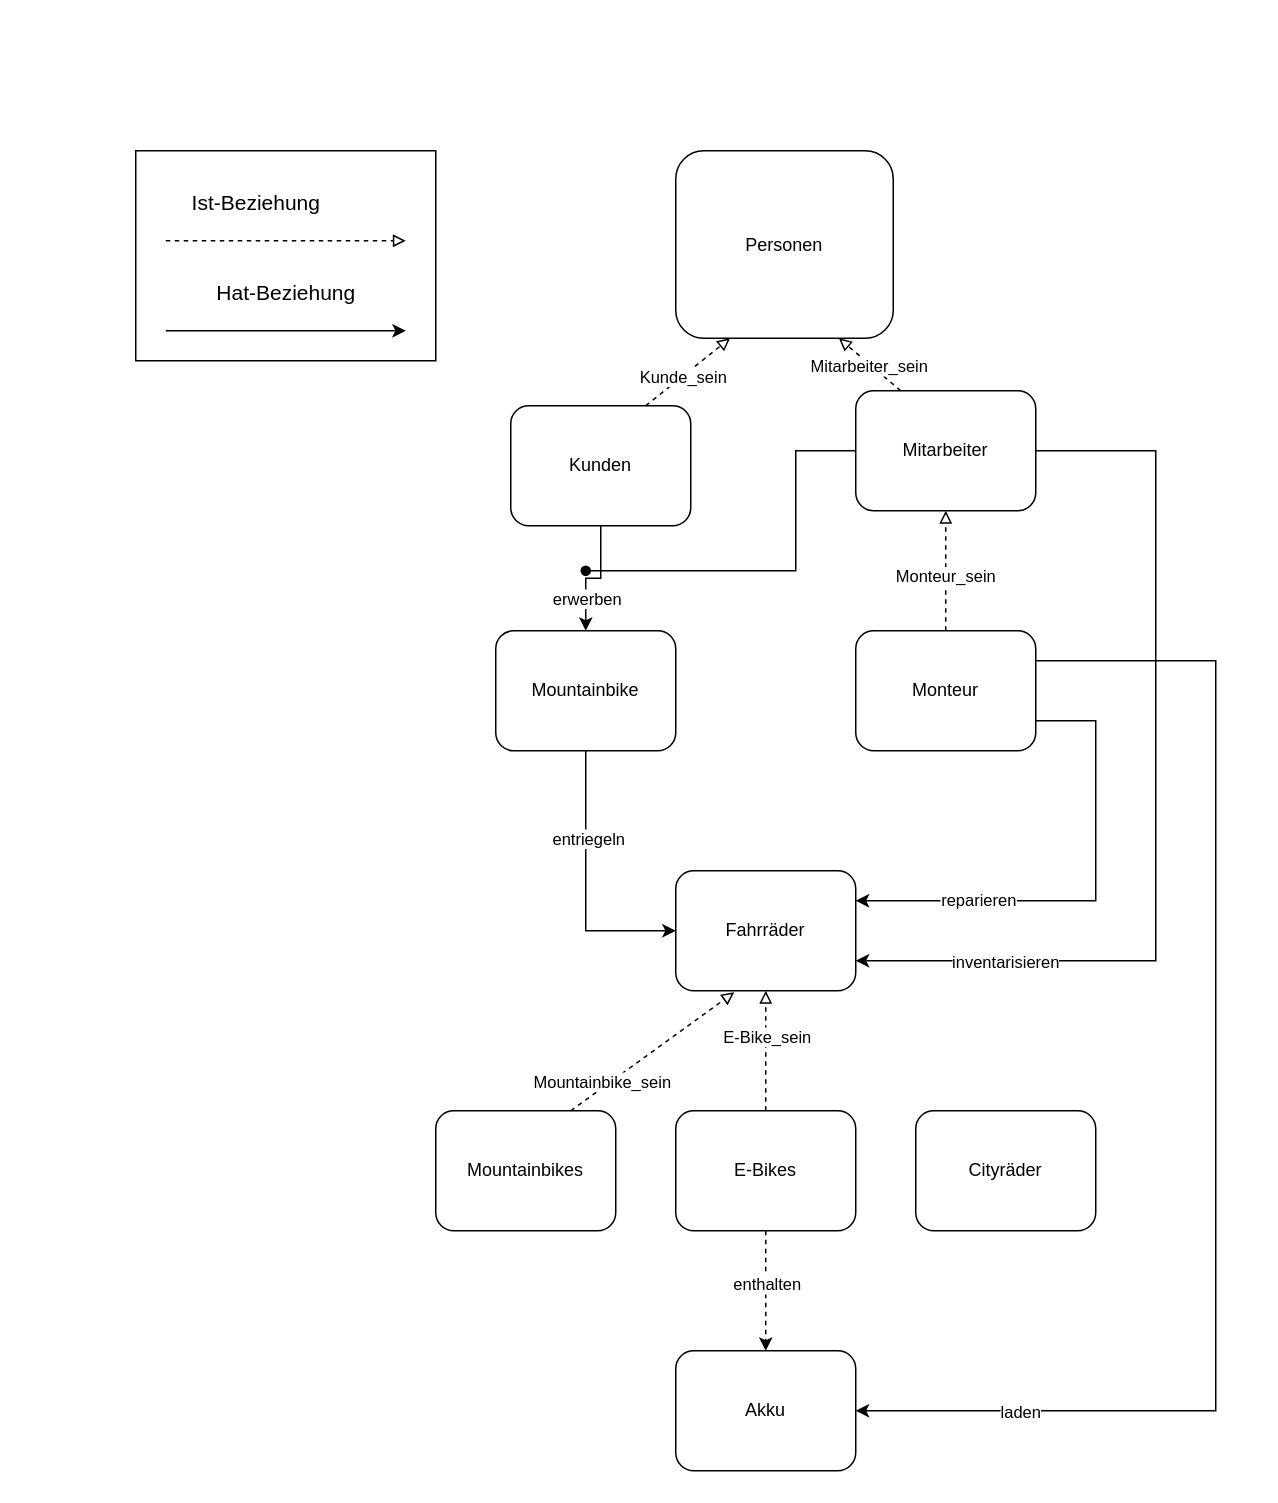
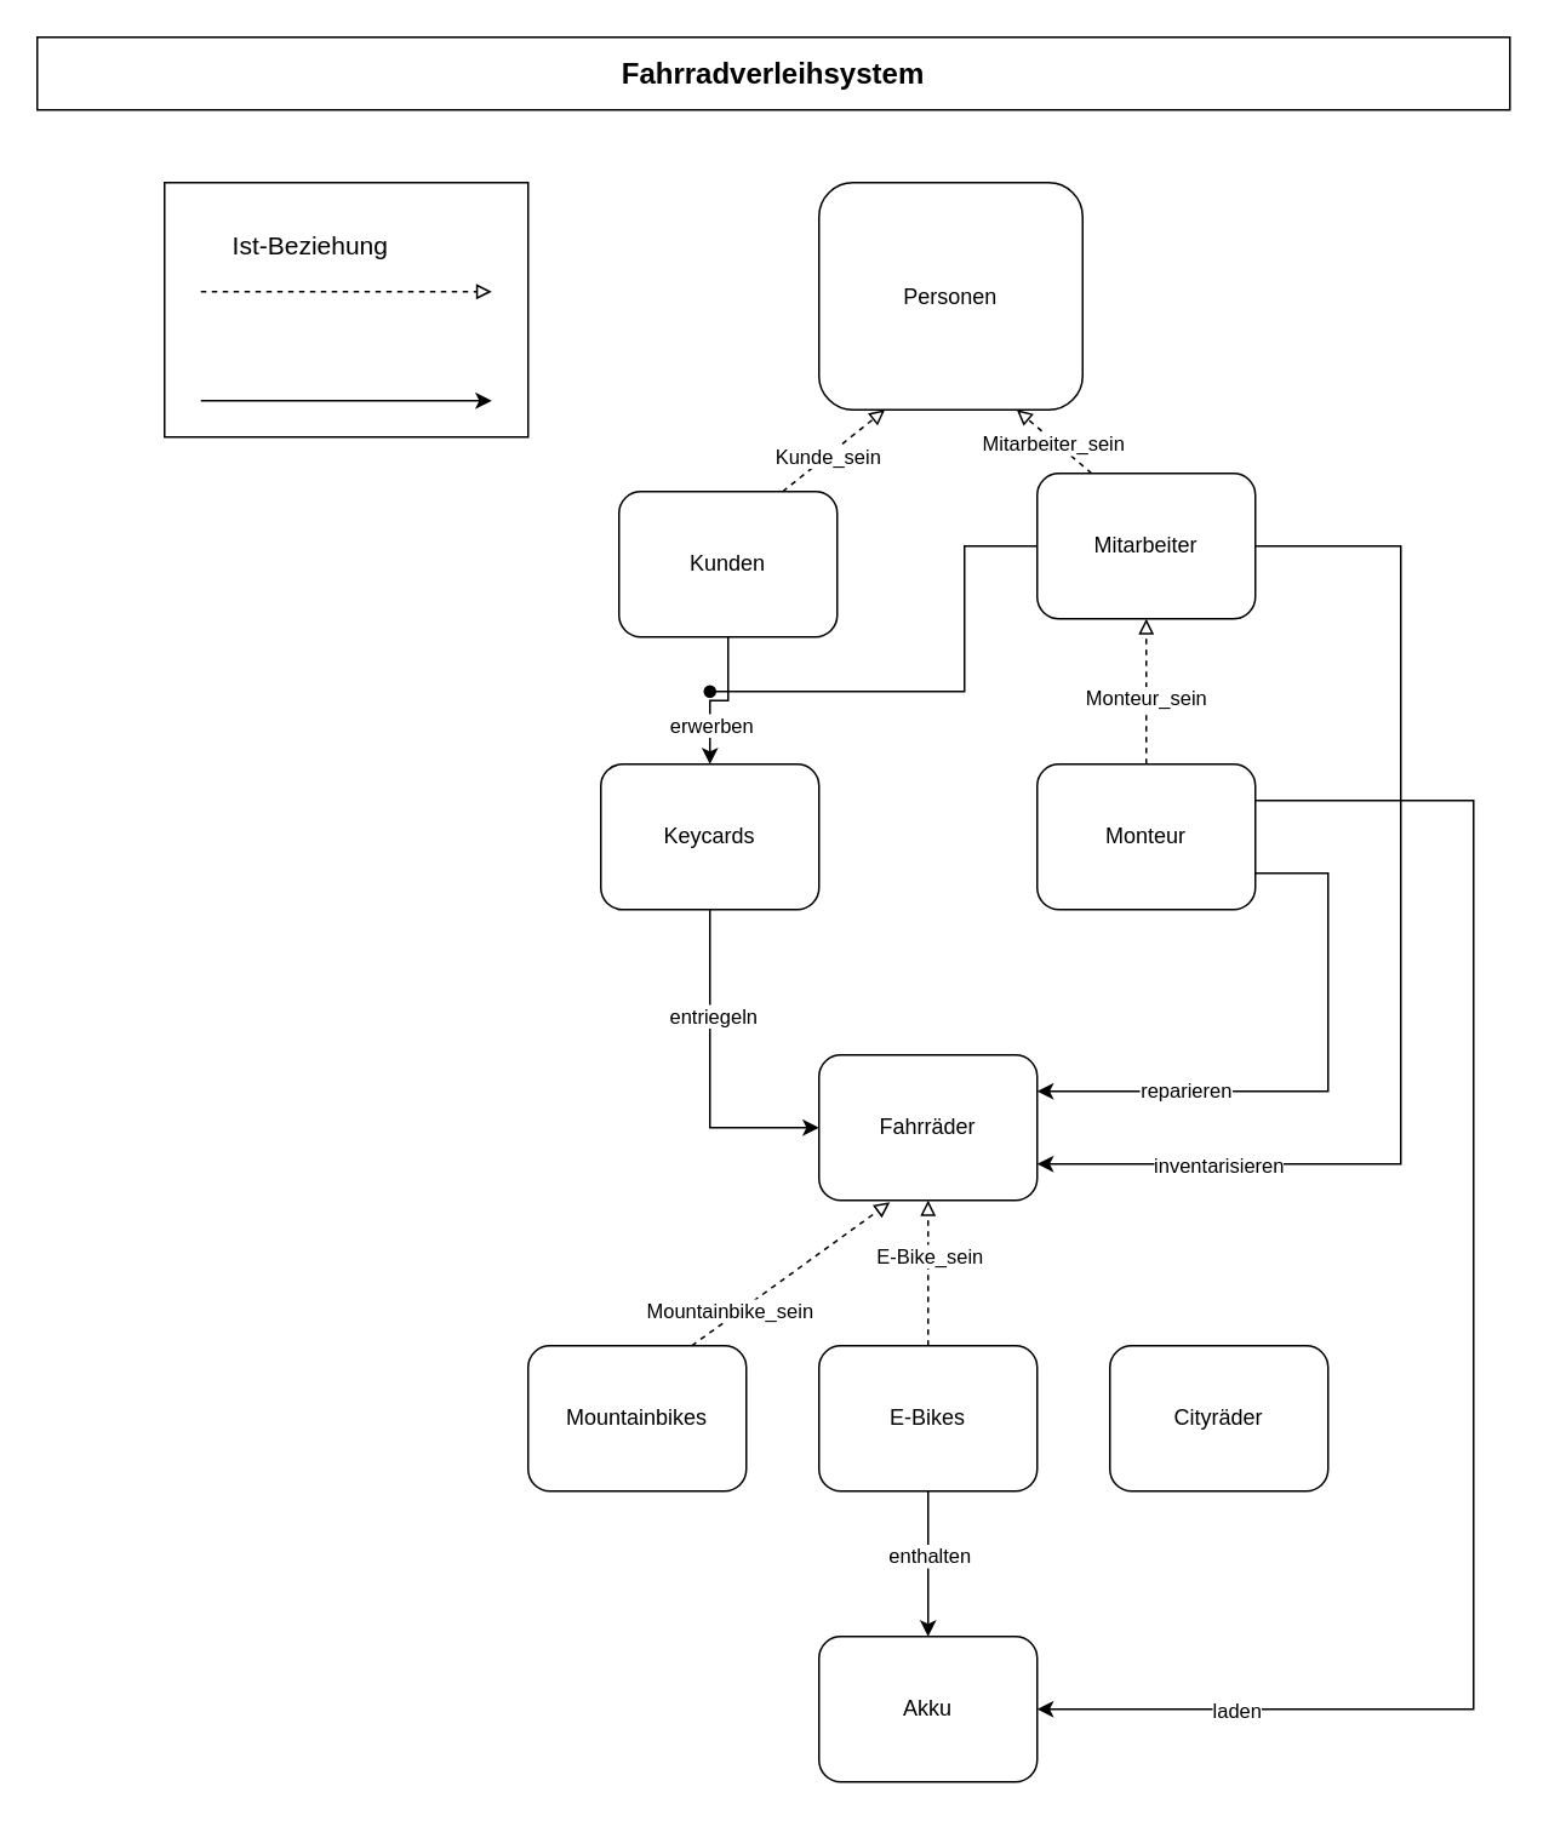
  <mxCell id="0" />
  <mxCell id="1" parent="0" />
  <mxCell id="2" value="" style="rounded=0;whiteSpace=wrap;html=1;" vertex="1" parent="1"><mxGeometry x="90" y="100" width="200" height="140" as="geometry" /></mxCell>
  <mxCell id="3" value="Akku" style="rounded=1;whiteSpace=wrap;html=1;" parent="1" vertex="1"><mxGeometry x="450" y="900" width="120" height="80" as="geometry" /></mxCell>
  <mxCell id="4" style="edgeStyle=orthogonalEdgeStyle;rounded=0;orthogonalLoop=1;jettySize=auto;html=1;exitX=0.5;exitY=0;exitDx=0;exitDy=0;entryX=0.5;entryY=1;entryDx=0;entryDy=0;dashed=1;endArrow=block;endFill=0;" parent="1" source="10" target="28" edge="1"><mxGeometry relative="1" as="geometry" /></mxCell>
  <mxCell id="5" value="Monteur_sein" style="edgeLabel;html=1;align=center;verticalAlign=middle;resizable=0;points=[];" parent="4" vertex="1" connectable="0"><mxGeometry x="-0.075" y="1" relative="1" as="geometry"><mxPoint as="offset" /></mxGeometry></mxCell>
  <mxCell id="6" style="edgeStyle=orthogonalEdgeStyle;rounded=0;orthogonalLoop=1;jettySize=auto;html=1;exitX=1;exitY=0.75;exitDx=0;exitDy=0;entryX=1;entryY=0.25;entryDx=0;entryDy=0;" parent="1" source="10" target="21" edge="1"><mxGeometry relative="1" as="geometry"><Array as="points"><mxPoint x="730" y="480" /><mxPoint x="730" y="600" /></Array></mxGeometry></mxCell>
  <mxCell id="7" value="reparieren" style="edgeLabel;html=1;align=center;verticalAlign=middle;resizable=0;points=[];" parent="6" vertex="1" connectable="0"><mxGeometry x="0.494" y="1" relative="1" as="geometry"><mxPoint y="-2" as="offset" /></mxGeometry></mxCell>
  <mxCell id="8" style="edgeStyle=orthogonalEdgeStyle;rounded=0;orthogonalLoop=1;jettySize=auto;html=1;exitX=1;exitY=0.25;exitDx=0;exitDy=0;entryX=1;entryY=0.5;entryDx=0;entryDy=0;" parent="1" source="10" target="3" edge="1"><mxGeometry relative="1" as="geometry"><Array as="points"><mxPoint x="810" y="440" /><mxPoint x="810" y="940" /></Array></mxGeometry></mxCell>
  <mxCell id="9" value="laden" style="edgeLabel;html=1;align=center;verticalAlign=middle;resizable=0;points=[];" parent="8" vertex="1" connectable="0"><mxGeometry x="0.747" y="1" relative="1" as="geometry"><mxPoint y="-1" as="offset" /></mxGeometry></mxCell>
  <mxCell id="10" value="Monteur" style="rounded=1;whiteSpace=wrap;html=1;" parent="1" vertex="1"><mxGeometry x="570" y="420" width="120" height="80" as="geometry" /></mxCell>
  <mxCell id="11" style="edgeStyle=orthogonalEdgeStyle;rounded=0;orthogonalLoop=1;jettySize=auto;html=1;exitX=0.5;exitY=1;exitDx=0;exitDy=0;entryX=0;entryY=0.5;entryDx=0;entryDy=0;" parent="1" source="13" target="21" edge="1"><mxGeometry relative="1" as="geometry"><mxPoint x="440" y="640" as="targetPoint" /></mxGeometry></mxCell>
  <mxCell id="12" value="entriegeln" style="edgeLabel;html=1;align=center;verticalAlign=middle;resizable=0;points=[];" parent="11" vertex="1" connectable="0"><mxGeometry x="-0.356" y="1" relative="1" as="geometry"><mxPoint as="offset" /></mxGeometry></mxCell>
- <mxCell id="13" value="Mountainbike" style="rounded=1;whiteSpace=wrap;html=1;" parent="1" vertex="1"><mxGeometry x="330" y="420" width="120" height="80" as="geometry" /></mxCell>
+ <mxCell id="13" value="Keycards" style="rounded=1;whiteSpace=wrap;html=1;" parent="1" vertex="1"><mxGeometry x="330" y="420" width="120" height="80" as="geometry" /></mxCell>
  <mxCell id="14" value="Mountainbikes" style="rounded=1;whiteSpace=wrap;html=1;" parent="1" vertex="1"><mxGeometry x="290" y="740" width="120" height="80" as="geometry" /></mxCell>
  <mxCell id="15" value="Cityräder" style="rounded=1;whiteSpace=wrap;html=1;" parent="1" vertex="1"><mxGeometry x="610" y="740" width="120" height="80" as="geometry" /></mxCell>
  <mxCell id="16" style="edgeStyle=orthogonalEdgeStyle;rounded=0;orthogonalLoop=1;jettySize=auto;html=1;exitX=0.5;exitY=0;exitDx=0;exitDy=0;entryX=0.5;entryY=1;entryDx=0;entryDy=0;dashed=1;endArrow=block;endFill=0;" parent="1" source="20" target="21" edge="1"><mxGeometry relative="1" as="geometry" /></mxCell>
  <mxCell id="17" value="E-Bike_sein" style="edgeLabel;html=1;align=center;verticalAlign=middle;resizable=0;points=[];" parent="16" vertex="1" connectable="0"><mxGeometry x="-0.15" y="2" relative="1" as="geometry"><mxPoint x="2" y="-16" as="offset" /></mxGeometry></mxCell>
- <mxCell id="18" style="edgeStyle=orthogonalEdgeStyle;rounded=0;orthogonalLoop=1;jettySize=auto;html=1;exitX=0.5;exitY=1;exitDx=0;exitDy=0;entryX=0.5;entryY=0;entryDx=0;entryDy=0;dashed=1;" parent="1" source="20" target="3" edge="1"><mxGeometry relative="1" as="geometry" /></mxCell>
+ <mxCell id="18" style="edgeStyle=orthogonalEdgeStyle;rounded=0;orthogonalLoop=1;jettySize=auto;html=1;exitX=0.5;exitY=1;exitDx=0;exitDy=0;entryX=0.5;entryY=0;entryDx=0;entryDy=0;" parent="1" source="20" target="3" edge="1"><mxGeometry relative="1" as="geometry" /></mxCell>
  <mxCell id="19" value="enthalten" style="edgeLabel;html=1;align=center;verticalAlign=middle;resizable=0;points=[];" parent="18" vertex="1" connectable="0"><mxGeometry x="-0.125" relative="1" as="geometry"><mxPoint as="offset" /></mxGeometry></mxCell>
  <mxCell id="20" value="E-Bikes" style="rounded=1;whiteSpace=wrap;html=1;" parent="1" vertex="1"><mxGeometry x="450" y="740" width="120" height="80" as="geometry" /></mxCell>
  <mxCell id="21" value="Fahrräder" style="rounded=1;whiteSpace=wrap;html=1;" parent="1" vertex="1"><mxGeometry x="450" y="580" width="120" height="80" as="geometry" /></mxCell>
  <mxCell id="22" style="edgeStyle=orthogonalEdgeStyle;rounded=0;orthogonalLoop=1;jettySize=auto;html=1;exitX=0.5;exitY=1;exitDx=0;exitDy=0;entryX=0.5;entryY=0;entryDx=0;entryDy=0;" parent="1" source="24" target="13" edge="1"><mxGeometry relative="1" as="geometry" /></mxCell>
  <mxCell id="23" value="erwerben" style="edgeLabel;html=1;align=center;verticalAlign=middle;resizable=0;points=[];" parent="22" vertex="1" connectable="0"><mxGeometry x="0.45" relative="1" as="geometry"><mxPoint as="offset" /></mxGeometry></mxCell>
  <mxCell id="24" value="Kunden" style="rounded=1;whiteSpace=wrap;html=1;" parent="1" vertex="1"><mxGeometry x="340" y="270" width="120" height="80" as="geometry" /></mxCell>
  <mxCell id="25" style="edgeStyle=orthogonalEdgeStyle;rounded=0;orthogonalLoop=1;jettySize=auto;html=1;exitX=1;exitY=0.5;exitDx=0;exitDy=0;entryX=1;entryY=0.75;entryDx=0;entryDy=0;" parent="1" source="28" target="21" edge="1"><mxGeometry relative="1" as="geometry"><Array as="points"><mxPoint x="770" y="300" /><mxPoint x="770" y="640" /></Array></mxGeometry></mxCell>
  <mxCell id="26" value="inventarisieren" style="edgeLabel;html=1;align=center;verticalAlign=middle;resizable=0;points=[];" parent="25" vertex="1" connectable="0"><mxGeometry x="0.681" relative="1" as="geometry"><mxPoint as="offset" /></mxGeometry></mxCell>
  <mxCell id="27" style="edgeStyle=orthogonalEdgeStyle;rounded=0;orthogonalLoop=1;jettySize=auto;html=1;exitX=0;exitY=0.5;exitDx=0;exitDy=0;endArrow=oval;endFill=1;" parent="1" source="28" edge="1"><mxGeometry relative="1" as="geometry"><mxPoint x="390" y="380" as="targetPoint" /><Array as="points"><mxPoint x="530" y="300" /><mxPoint x="530" y="380" /><mxPoint x="390" y="380" /></Array></mxGeometry></mxCell>
  <mxCell id="28" value="Mitarbeiter" style="rounded=1;whiteSpace=wrap;html=1;" parent="1" vertex="1"><mxGeometry x="570" y="260" width="120" height="80" as="geometry" /></mxCell>
  <mxCell id="29" value="Personen" style="rounded=1;whiteSpace=wrap;html=1;" parent="1" vertex="1"><mxGeometry x="450" y="100" width="145" height="125" as="geometry" /></mxCell>
  <mxCell id="30" value="" style="endArrow=block;html=1;rounded=0;exitX=0.75;exitY=0;exitDx=0;exitDy=0;entryX=0.25;entryY=1;entryDx=0;entryDy=0;dashed=1;endFill=0;" parent="1" source="24" target="29" edge="1"><mxGeometry width="50" height="50" relative="1" as="geometry"><mxPoint x="410" y="240" as="sourcePoint" /><mxPoint x="460" y="190" as="targetPoint" /></mxGeometry></mxCell>
  <mxCell id="31" value="Kunde_sein" style="edgeLabel;html=1;align=center;verticalAlign=middle;resizable=0;points=[];" parent="30" vertex="1" connectable="0"><mxGeometry x="-0.144" relative="1" as="geometry"><mxPoint as="offset" /></mxGeometry></mxCell>
  <mxCell id="32" value="" style="endArrow=block;html=1;rounded=0;exitX=0.25;exitY=0;exitDx=0;exitDy=0;entryX=0.75;entryY=1;entryDx=0;entryDy=0;dashed=1;endFill=0;" parent="1" source="28" target="29" edge="1"><mxGeometry width="50" height="50" relative="1" as="geometry"><mxPoint x="430" y="270" as="sourcePoint" /><mxPoint x="490" y="190" as="targetPoint" /></mxGeometry></mxCell>
  <mxCell id="33" value="Mitarbeiter_sein" style="edgeLabel;html=1;align=center;verticalAlign=middle;resizable=0;points=[];" parent="32" vertex="1" connectable="0"><mxGeometry x="-0.004" y="1" relative="1" as="geometry"><mxPoint as="offset" /></mxGeometry></mxCell>
  <mxCell id="34" style="rounded=0;orthogonalLoop=1;jettySize=auto;html=1;exitX=0.75;exitY=0;exitDx=0;exitDy=0;entryX=0.325;entryY=1.013;entryDx=0;entryDy=0;entryPerimeter=0;dashed=1;endArrow=block;endFill=0;" parent="1" source="14" target="21" edge="1"><mxGeometry relative="1" as="geometry" /></mxCell>
  <mxCell id="35" value="Mountainbike_sein" style="edgeLabel;html=1;align=center;verticalAlign=middle;resizable=0;points=[];" parent="34" vertex="1" connectable="0"><mxGeometry x="-0.126" y="-1" relative="1" as="geometry"><mxPoint x="-28" y="14" as="offset" /></mxGeometry></mxCell>
+ <mxCell id="36" value="&lt;font style=&quot;font-size: 16px;&quot;&gt;&lt;b&gt;Fahrradverleihsystem&lt;/b&gt;&lt;/font&gt;" style="rounded=0;whiteSpace=wrap;html=1;" vertex="1" parent="1"><mxGeometry x="20" width="810" height="40" as="geometry" y="20" /></mxCell>
  <mxCell id="37" value="" style="endArrow=block;html=1;rounded=0;dashed=1;endFill=0;" edge="1" parent="1"><mxGeometry width="50" height="50" relative="1" as="geometry"><mxPoint x="110" y="160" as="sourcePoint" /><mxPoint x="270" y="160" as="targetPoint" /></mxGeometry></mxCell>
  <mxCell id="38" value="" style="endArrow=classic;html=1;rounded=0;" edge="1" parent="1"><mxGeometry width="50" height="50" relative="1" as="geometry"><mxPoint x="110" y="220" as="sourcePoint" /><mxPoint x="270" y="220" as="targetPoint" /></mxGeometry></mxCell>
  <mxCell id="39" value="&lt;font style=&quot;font-size: 14px;&quot;&gt;Ist-Beziehung&lt;/font&gt;" style="text;html=1;align=center;verticalAlign=middle;resizable=0;points=[];autosize=1;strokeColor=none;fillColor=none;" vertex="1" parent="1"><mxGeometry x="115" y="120" width="110" height="30" as="geometry" /></mxCell>
- <mxCell id="40" value="&lt;font style=&quot;font-size: 14px;&quot;&gt;Hat-Beziehung&lt;/font&gt;" style="text;html=1;align=center;verticalAlign=middle;resizable=0;points=[];autosize=1;strokeColor=none;fillColor=none;" vertex="1" parent="1"><mxGeometry x="130" y="180" width="120" height="30" as="geometry" /></mxCell>
